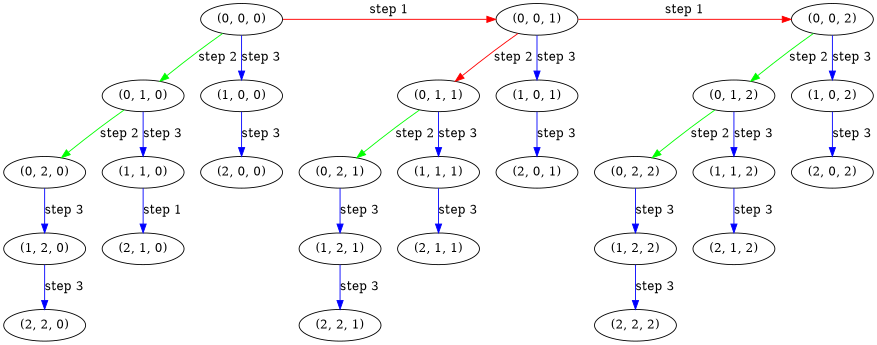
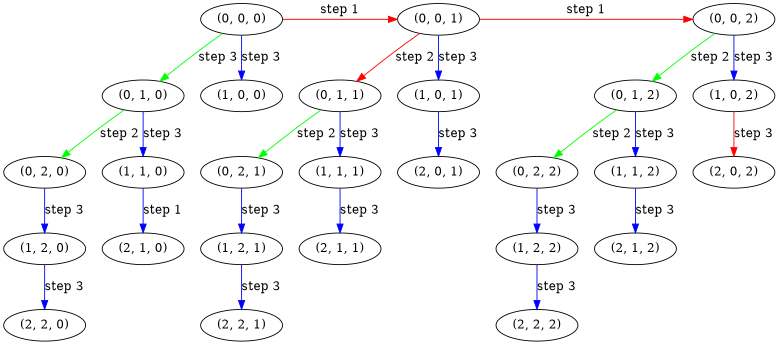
  digraph {
    edge [color=blue]
    n1 [label="(0, 0, 0)"]
    n2 [label="(0, 0, 1)"]
    n3 [label="(0, 0, 2)"]
    n4 [label="(0, 1, 0)"]
    n5 [label="(0, 1, 1)"]
    n6 [label="(0, 1, 2)"]
    n7 [label="(0, 2, 0)"]
    n8 [label="(0, 2, 1)"]
    n9 [label="(0, 2, 2)"]
    n10 [label="(1, 0, 0)"]
    n11 [label="(1, 0, 1)"]
    n12 [label="(1, 0, 2)"]
    n13 [label="(1, 1, 0)"]
    n14 [label="(1, 1, 1)"]
    n15 [label="(1, 1, 2)"]
    n16 [label="(1, 2, 0)"]
    n17 [label="(1, 2, 1)"]
    n18 [label="(1, 2, 2)"]
-   n19 [label="(2, 0, 0)"]
    n20 [label="(2, 0, 1)"]
    n21 [label="(2, 0, 2)"]
    n22 [label="(2, 1, 0)"]
    n23 [label="(2, 1, 1)"]
    n24 [label="(2, 1, 2)"]
    n25 [label="(2, 2, 0)"]
    n26 [label="(2, 2, 1)"]
    n27 [label="(2, 2, 2)"]
    subgraph sub_1 {
      rank=same
      n1
      n2
      n3
    }
    subgraph sub_2 {
      rank=same
      n4
      n5
      n6
    }
    subgraph sub_3 {
      rank=same
      n7
      n8
      n9
    }
    n1 -> n2 [color=red label="step 1"]
-   n1 -> n4 [color=green label="step 2"]
+   n1 -> n4 [color=green label="step 3"]
    n1 -> n10 [label="step 3"]
    n2 -> n3 [color=red label="step 1"]
    n2 -> n5 [color=red label="step 2"]
    n2 -> n11 [label="step 3" weight=2]
    n3 -> n6 [color=green label="step 2"]
    n3 -> n12 [label="step 3" weight=3]
    n4 -> n7 [color=green label="step 2"]
    n4 -> n13 [label="step 3"]
    n5 -> n8 [color=green label="step 2"]
    n5 -> n14 [label="step 3"]
    n6 -> n9 [color=green label="step 2"]
    n6 -> n15 [label="step 3"]
    n7 -> n16 [label="step 3"]
    n8 -> n17 [label="step 3"]
    n9 -> n18 [label="step 3"]
-   n10 -> n19 [label="step 3"]
    n11 -> n20 [label="step 3" weight=2]
-   n12 -> n21 [label="step 3" weight=3]
+   n12 -> n21 [color=red label="step 3" weight=3]
    n13 -> n22 [label="step 1"]
    n14 -> n23 [label="step 3"]
    n15 -> n24 [label="step 3"]
    n16 -> n25 [label="step 3"]
    n17 -> n26 [label="step 3"]
    n18 -> n27 [label="step 3"]
  }
